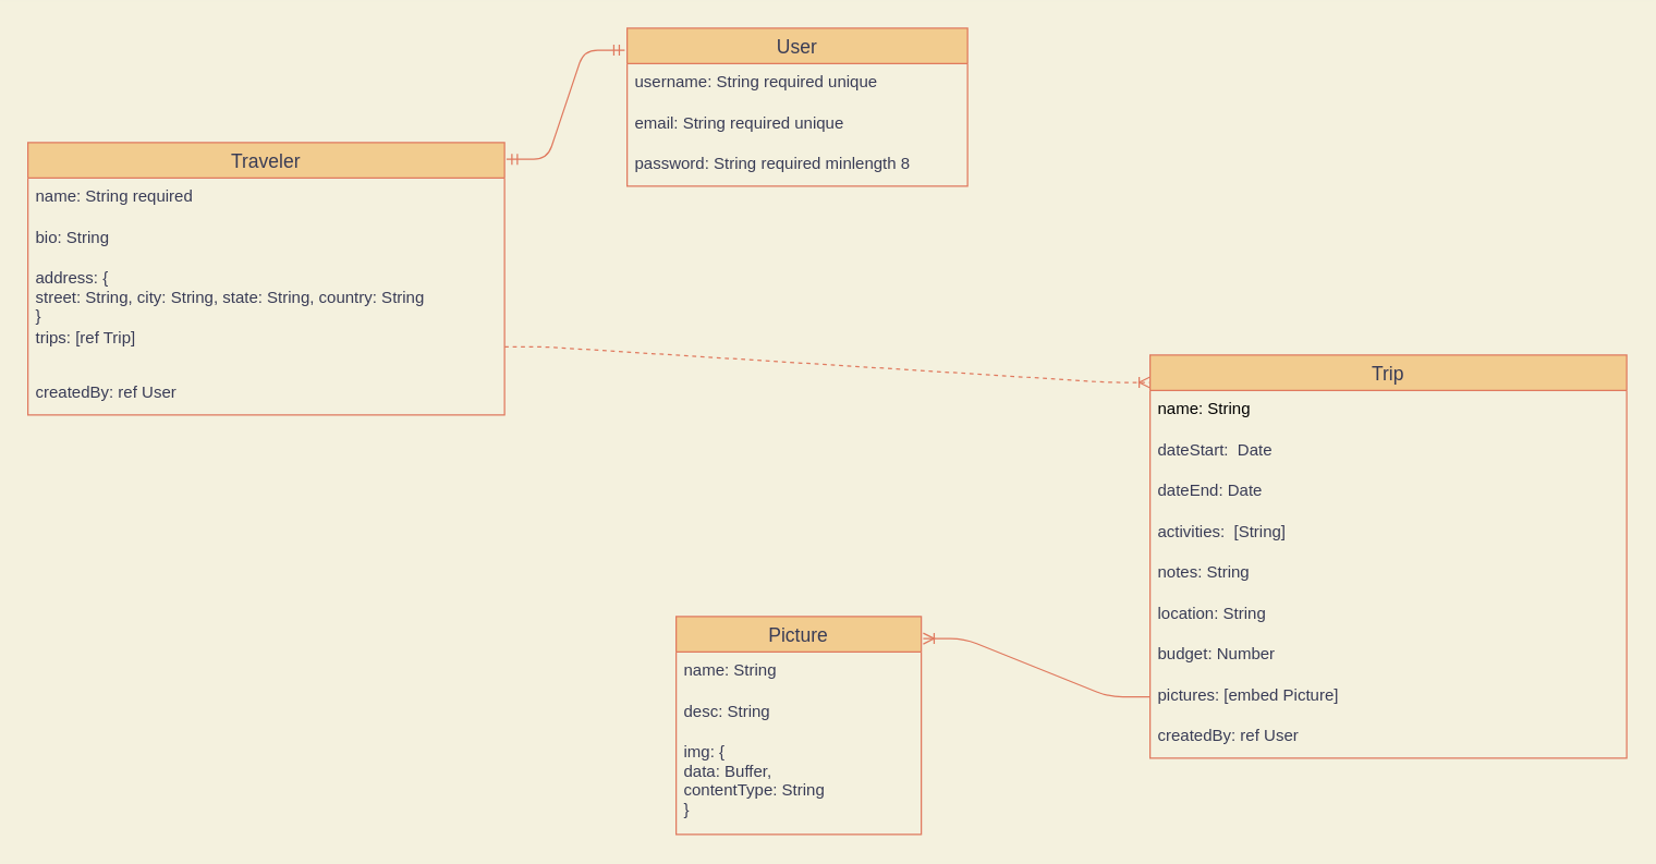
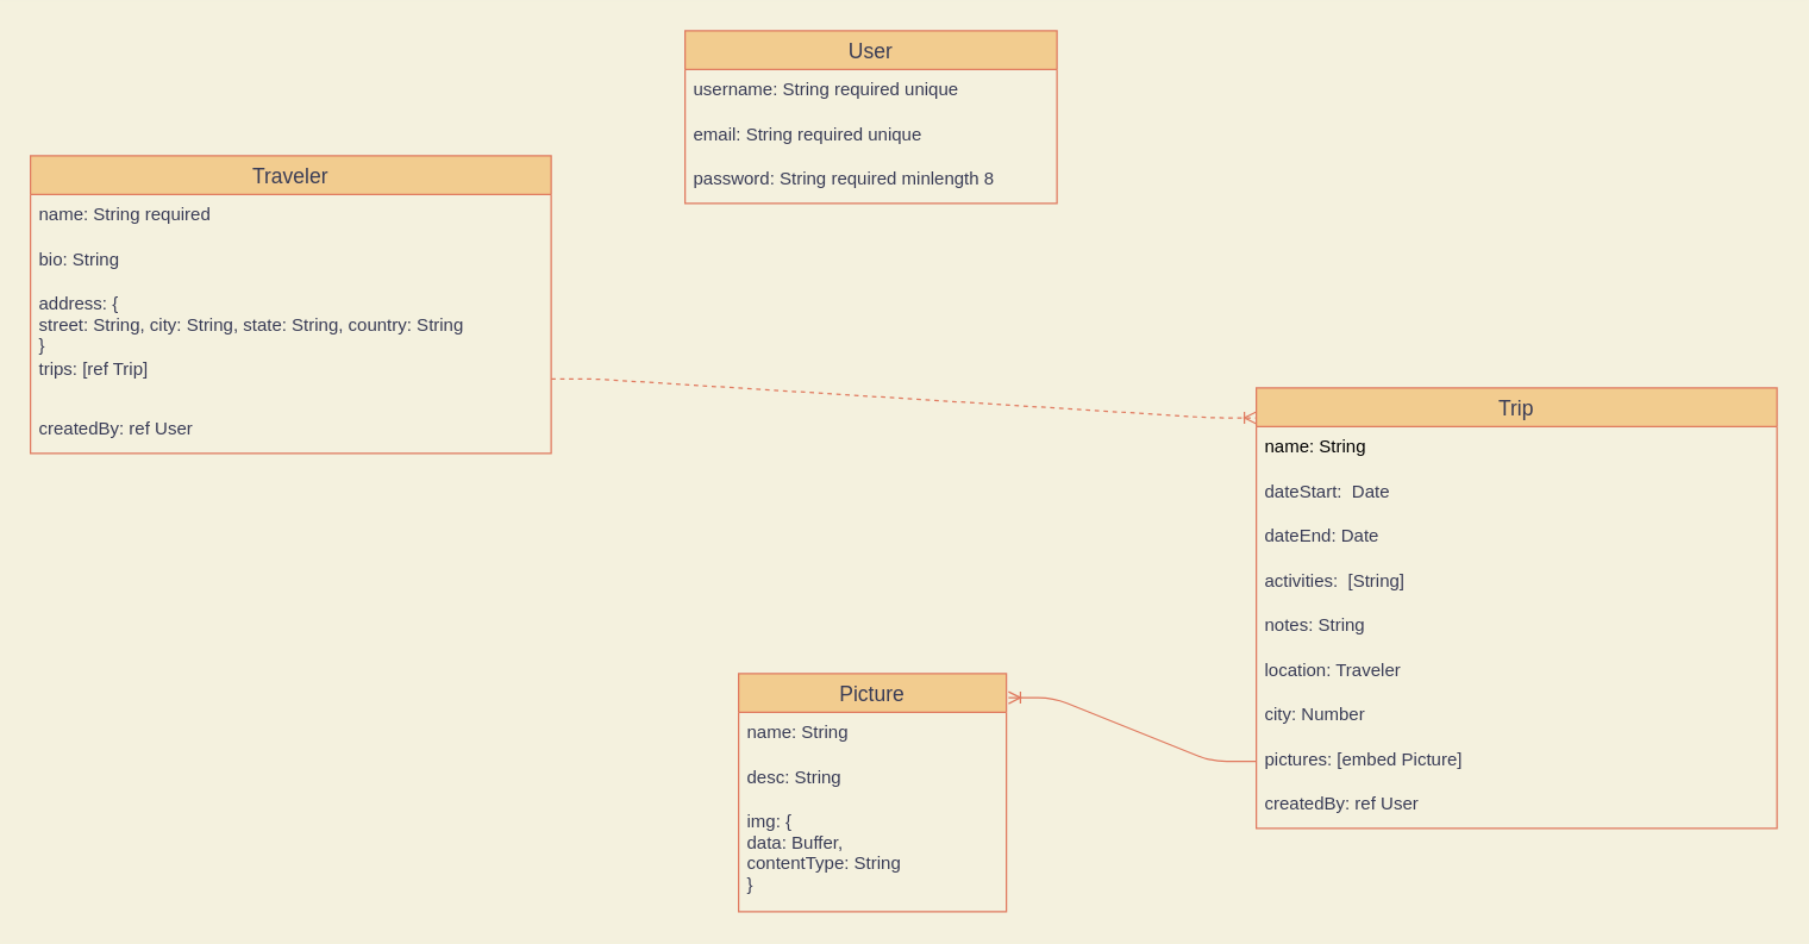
  <mxCell id="0" />
  <mxCell id="1" parent="0" />
  <mxCell id="2" value="Traveler" style="swimlane;fontStyle=0;childLayout=stackLayout;horizontal=1;startSize=26;horizontalStack=0;resizeParent=1;resizeParentMax=0;resizeLast=0;collapsible=1;marginBottom=0;align=center;fontSize=14;fillColor=#F2CC8F;strokeColor=#E07A5F;fontColor=#393C56;" parent="1" vertex="1"><mxGeometry x="20" y="104" width="350" height="200" as="geometry" /></mxCell>
  <mxCell id="3" value="name: String required" style="text;strokeColor=none;fillColor=none;spacingLeft=4;spacingRight=4;overflow=hidden;rotatable=0;points=[[0,0.5],[1,0.5]];portConstraint=eastwest;fontSize=12;fontColor=#393C56;" parent="2" vertex="1"><mxGeometry y="26" width="350" height="30" as="geometry" /></mxCell>
  <mxCell id="4" value="bio: String" style="text;strokeColor=none;fillColor=none;spacingLeft=4;spacingRight=4;overflow=hidden;rotatable=0;points=[[0,0.5],[1,0.5]];portConstraint=eastwest;fontSize=12;fontColor=#393C56;" parent="2" vertex="1"><mxGeometry y="56" width="350" height="30" as="geometry" /></mxCell>
  <mxCell id="5" value="address: { &#10;street: String, city: String, state: String, country: String&#10;}" style="text;strokeColor=none;fillColor=none;spacingLeft=4;spacingRight=4;overflow=hidden;rotatable=0;points=[[0,0.5],[1,0.5]];portConstraint=eastwest;fontSize=12;fontColor=#393C56;" parent="2" vertex="1"><mxGeometry y="86" width="350" height="44" as="geometry" /></mxCell>
  <mxCell id="6" value="trips: [ref Trip]" style="text;strokeColor=none;fillColor=none;spacingLeft=4;spacingRight=4;overflow=hidden;rotatable=0;points=[[0,0.5],[1,0.5]];portConstraint=eastwest;fontSize=12;fontColor=#393C56;" parent="2" vertex="1"><mxGeometry y="130" width="350" height="40" as="geometry" /></mxCell>
  <mxCell id="7" value="createdBy: ref User" style="text;strokeColor=none;fillColor=none;spacingLeft=4;spacingRight=4;overflow=hidden;rotatable=0;points=[[0,0.5],[1,0.5]];portConstraint=eastwest;fontSize=12;fontColor=#393C56;" parent="2" vertex="1"><mxGeometry y="170" width="350" height="30" as="geometry" /></mxCell>
  <mxCell id="8" value="Trip" style="swimlane;fontStyle=0;childLayout=stackLayout;horizontal=1;startSize=26;horizontalStack=0;resizeParent=1;resizeParentMax=0;resizeLast=0;collapsible=1;marginBottom=0;align=center;fontSize=14;fillColor=#F2CC8F;strokeColor=#E07A5F;fontColor=#393C56;" parent="1" vertex="1"><mxGeometry x="844" y="260" width="350" height="296" as="geometry" /></mxCell>
  <mxCell id="9" value="name: String" style="text;strokeColor=none;fillColor=none;spacingLeft=4;spacingRight=4;overflow=hidden;rotatable=0;points=[[0,0.5],[1,0.5]];portConstraint=eastwest;fontSize=12;fontColor=#000000;" vertex="1" parent="8"><mxGeometry y="26" width="350" height="30" as="geometry" /></mxCell>
  <mxCell id="10" value="dateStart:  Date" style="text;strokeColor=none;fillColor=none;spacingLeft=4;spacingRight=4;overflow=hidden;rotatable=0;points=[[0,0.5],[1,0.5]];portConstraint=eastwest;fontSize=12;fontColor=#393C56;" parent="8" vertex="1"><mxGeometry y="56" width="350" height="30" as="geometry" /></mxCell>
  <mxCell id="11" value="dateEnd: Date" style="text;strokeColor=none;fillColor=none;spacingLeft=4;spacingRight=4;overflow=hidden;rotatable=0;points=[[0,0.5],[1,0.5]];portConstraint=eastwest;fontSize=12;fontColor=#393C56;" parent="8" vertex="1"><mxGeometry y="86" width="350" height="30" as="geometry" /></mxCell>
  <mxCell id="12" value="activities:  [String]" style="text;strokeColor=none;fillColor=none;spacingLeft=4;spacingRight=4;overflow=hidden;rotatable=0;points=[[0,0.5],[1,0.5]];portConstraint=eastwest;fontSize=12;fontColor=#393C56;" parent="8" vertex="1"><mxGeometry y="116" width="350" height="30" as="geometry" /></mxCell>
  <mxCell id="13" value="notes: String" style="text;strokeColor=none;fillColor=none;spacingLeft=4;spacingRight=4;overflow=hidden;rotatable=0;points=[[0,0.5],[1,0.5]];portConstraint=eastwest;fontSize=12;fontColor=#393C56;" parent="8" vertex="1"><mxGeometry y="146" width="350" height="30" as="geometry" /></mxCell>
- <mxCell id="14" value="location: String" style="text;strokeColor=none;fillColor=none;spacingLeft=4;spacingRight=4;overflow=hidden;rotatable=0;points=[[0,0.5],[1,0.5]];portConstraint=eastwest;fontSize=12;fontColor=#393C56;" parent="8" vertex="1"><mxGeometry y="176" width="350" height="30" as="geometry" /></mxCell>
- <mxCell id="15" value="budget: Number" style="text;strokeColor=none;fillColor=none;spacingLeft=4;spacingRight=4;overflow=hidden;rotatable=0;points=[[0,0.5],[1,0.5]];portConstraint=eastwest;fontSize=12;fontColor=#393C56;" parent="8" vertex="1"><mxGeometry y="206" width="350" height="30" as="geometry" /></mxCell>
+ <mxCell id="14" value="location: Traveler" style="text;strokeColor=none;fillColor=none;spacingLeft=4;spacingRight=4;overflow=hidden;rotatable=0;points=[[0,0.5],[1,0.5]];portConstraint=eastwest;fontSize=12;fontColor=#393C56;" parent="8" vertex="1"><mxGeometry y="176" width="350" height="30" as="geometry" /></mxCell>
+ <mxCell id="15" value="city: Number" style="text;strokeColor=none;fillColor=none;spacingLeft=4;spacingRight=4;overflow=hidden;rotatable=0;points=[[0,0.5],[1,0.5]];portConstraint=eastwest;fontSize=12;fontColor=#393C56;" parent="8" vertex="1"><mxGeometry y="206" width="350" height="30" as="geometry" /></mxCell>
  <mxCell id="16" value="pictures: [embed Picture]" style="text;strokeColor=none;fillColor=none;spacingLeft=4;spacingRight=4;overflow=hidden;rotatable=0;points=[[0,0.5],[1,0.5]];portConstraint=eastwest;fontSize=12;fontColor=#393C56;" parent="8" vertex="1"><mxGeometry y="236" width="350" height="30" as="geometry" /></mxCell>
  <mxCell id="17" value="createdBy: ref User " style="text;strokeColor=none;fillColor=none;spacingLeft=4;spacingRight=4;overflow=hidden;rotatable=0;points=[[0,0.5],[1,0.5]];portConstraint=eastwest;fontSize=12;fontColor=#393C56;" parent="8" vertex="1"><mxGeometry y="266" width="350" height="30" as="geometry" /></mxCell>
  <mxCell id="18" value="" style="edgeStyle=entityRelationEdgeStyle;fontSize=12;html=1;endArrow=ERoneToMany;exitX=1;exitY=0.5;exitDx=0;exitDy=0;entryX=0;entryY=0.068;entryDx=0;entryDy=0;entryPerimeter=0;strokeColor=#E07A5F;fontColor=#393C56;labelBackgroundColor=#F4F1DE;dashed=1;" parent="1" source="6" target="8" edge="1"><mxGeometry width="100" height="100" relative="1" as="geometry"><mxPoint x="290" y="274" as="sourcePoint" /><mxPoint x="390" y="174" as="targetPoint" /></mxGeometry></mxCell>
  <mxCell id="19" value="Picture" style="swimlane;fontStyle=0;childLayout=stackLayout;horizontal=1;startSize=26;horizontalStack=0;resizeParent=1;resizeParentMax=0;resizeLast=0;collapsible=1;marginBottom=0;align=center;fontSize=14;fillColor=#F2CC8F;strokeColor=#E07A5F;fontColor=#393C56;" parent="1" vertex="1"><mxGeometry x="496" y="452" width="180" height="160" as="geometry" /></mxCell>
  <mxCell id="20" value="name: String" style="text;strokeColor=none;fillColor=none;spacingLeft=4;spacingRight=4;overflow=hidden;rotatable=0;points=[[0,0.5],[1,0.5]];portConstraint=eastwest;fontSize=12;fontColor=#393C56;" parent="19" vertex="1"><mxGeometry y="26" width="180" height="30" as="geometry" /></mxCell>
  <mxCell id="21" value="desc: String" style="text;strokeColor=none;fillColor=none;spacingLeft=4;spacingRight=4;overflow=hidden;rotatable=0;points=[[0,0.5],[1,0.5]];portConstraint=eastwest;fontSize=12;fontColor=#393C56;" parent="19" vertex="1"><mxGeometry y="56" width="180" height="30" as="geometry" /></mxCell>
  <mxCell id="22" value="img: {&#10;data: Buffer,&#10;contentType: String&#10;}" style="text;strokeColor=none;fillColor=none;spacingLeft=4;spacingRight=4;overflow=hidden;rotatable=0;points=[[0,0.5],[1,0.5]];portConstraint=eastwest;fontSize=12;fontColor=#393C56;" parent="19" vertex="1"><mxGeometry y="86" width="180" height="74" as="geometry" /></mxCell>
  <mxCell id="23" value="" style="edgeStyle=entityRelationEdgeStyle;fontSize=12;html=1;endArrow=ERoneToMany;entryX=1.008;entryY=0.101;entryDx=0;entryDy=0;entryPerimeter=0;exitX=0;exitY=0.5;exitDx=0;exitDy=0;strokeColor=#E07A5F;fontColor=#393C56;labelBackgroundColor=#F4F1DE;" parent="1" source="16" target="19" edge="1"><mxGeometry width="100" height="100" relative="1" as="geometry"><mxPoint x="460" y="564" as="sourcePoint" /><mxPoint x="520" y="414" as="targetPoint" /></mxGeometry></mxCell>
  <mxCell id="24" value="User" style="swimlane;fontStyle=0;childLayout=stackLayout;horizontal=1;startSize=26;horizontalStack=0;resizeParent=1;resizeParentMax=0;resizeLast=0;collapsible=1;marginBottom=0;align=center;fontSize=14;fillColor=#F2CC8F;strokeColor=#E07A5F;fontColor=#393C56;" parent="1" vertex="1"><mxGeometry x="460" y="20" width="250" height="116" as="geometry" /></mxCell>
  <mxCell id="25" value="username: String required unique" style="text;strokeColor=none;fillColor=none;spacingLeft=4;spacingRight=4;overflow=hidden;rotatable=0;points=[[0,0.5],[1,0.5]];portConstraint=eastwest;fontSize=12;fontColor=#393C56;" parent="24" vertex="1"><mxGeometry y="26" width="250" height="30" as="geometry" /></mxCell>
  <mxCell id="26" value="email: String required unique" style="text;strokeColor=none;fillColor=none;spacingLeft=4;spacingRight=4;overflow=hidden;rotatable=0;points=[[0,0.5],[1,0.5]];portConstraint=eastwest;fontSize=12;fontColor=#393C56;" parent="24" vertex="1"><mxGeometry y="56" width="250" height="30" as="geometry" /></mxCell>
  <mxCell id="27" value="password: String required minlength 8" style="text;strokeColor=none;fillColor=none;spacingLeft=4;spacingRight=4;overflow=hidden;rotatable=0;points=[[0,0.5],[1,0.5]];portConstraint=eastwest;fontSize=12;fontColor=#393C56;" parent="24" vertex="1"><mxGeometry y="86" width="250" height="30" as="geometry" /></mxCell>
- <mxCell id="28" value="" style="edgeStyle=entityRelationEdgeStyle;fontSize=12;html=1;endArrow=ERmandOne;startArrow=ERmandOne;entryX=-0.007;entryY=0.139;entryDx=0;entryDy=0;entryPerimeter=0;exitX=1.004;exitY=0.061;exitDx=0;exitDy=0;exitPerimeter=0;fontColor=#393C56;labelBackgroundColor=#F4F1DE;strokeColor=#E07A5F;" parent="1" source="2" target="24" edge="1"><mxGeometry width="100" height="100" relative="1" as="geometry"><mxPoint x="270" y="184" as="sourcePoint" /><mxPoint x="370" y="84" as="targetPoint" /></mxGeometry></mxCell>
